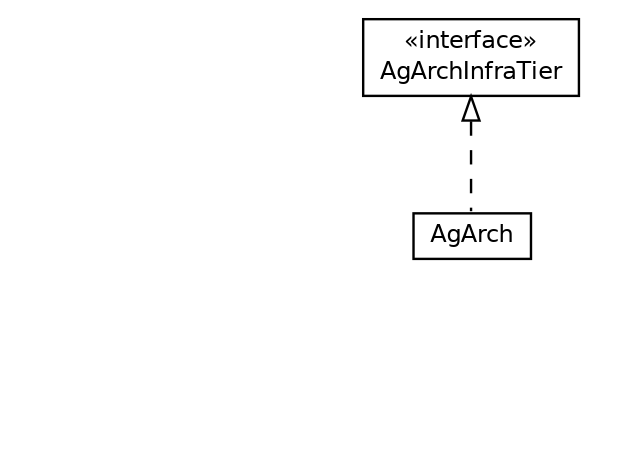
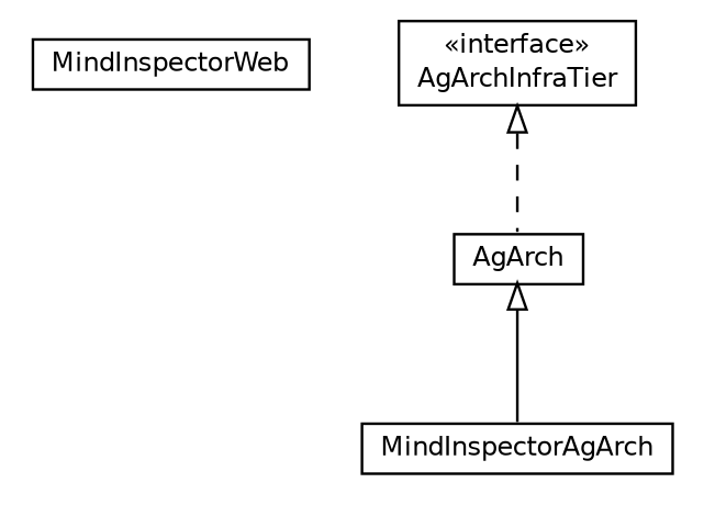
  digraph {
    nodesep=0.25
    ranksep=0.5
    node [fontcolor=black fontname=Helvetica fontsize=10.0 shape=plaintext]
    edge [arrowtail=empty dir=back fontname=Helvetica fontsize=10 headport=p labelfontname=Helvetica labelfontsize=10 tailport=p]
+   n1 [label=<<table title="jason.architecture.MindInspectorWeb" border="0" cellborder="1" cellspacing="0" cellpadding="2" port="p" href="./MindInspectorWeb.html"> 		<tr><td><table border="0" cellspacing="0" cellpadding="1"> <tr><td align="center" balign="center"> MindInspectorWeb </td></tr> 		</table></td></tr> 		</table>>]
+   n2 [label=<<table title="jason.architecture.MindInspectorAgArch" border="0" cellborder="1" cellspacing="0" cellpadding="2" port="p" href="./MindInspectorAgArch.html"> 		<tr><td><table border="0" cellspacing="0" cellpadding="1"> <tr><td align="center" balign="center"> MindInspectorAgArch </td></tr> 		</table></td></tr> 		</table>>]
    n3 [label=<<table title="jason.architecture.AgArchInfraTier" border="0" cellborder="1" cellspacing="0" cellpadding="2" port="p" href="./AgArchInfraTier.html"> 		<tr><td><table border="0" cellspacing="0" cellpadding="1"> <tr><td align="center" balign="center"> &#171;interface&#187; </td></tr> <tr><td align="center" balign="center"> AgArchInfraTier </td></tr> 		</table></td></tr> 		</table>>]
    n4 [label=<<table title="jason.architecture.AgArch" border="0" cellborder="1" cellspacing="0" cellpadding="2" port="p" href="./AgArch.html"> 		<tr><td><table border="0" cellspacing="0" cellpadding="1"> <tr><td align="center" balign="center"> AgArch </td></tr> 		</table></td></tr> 		</table>>]
    n3 -> n4 [style=dashed]
+   n4 -> n2
  }
